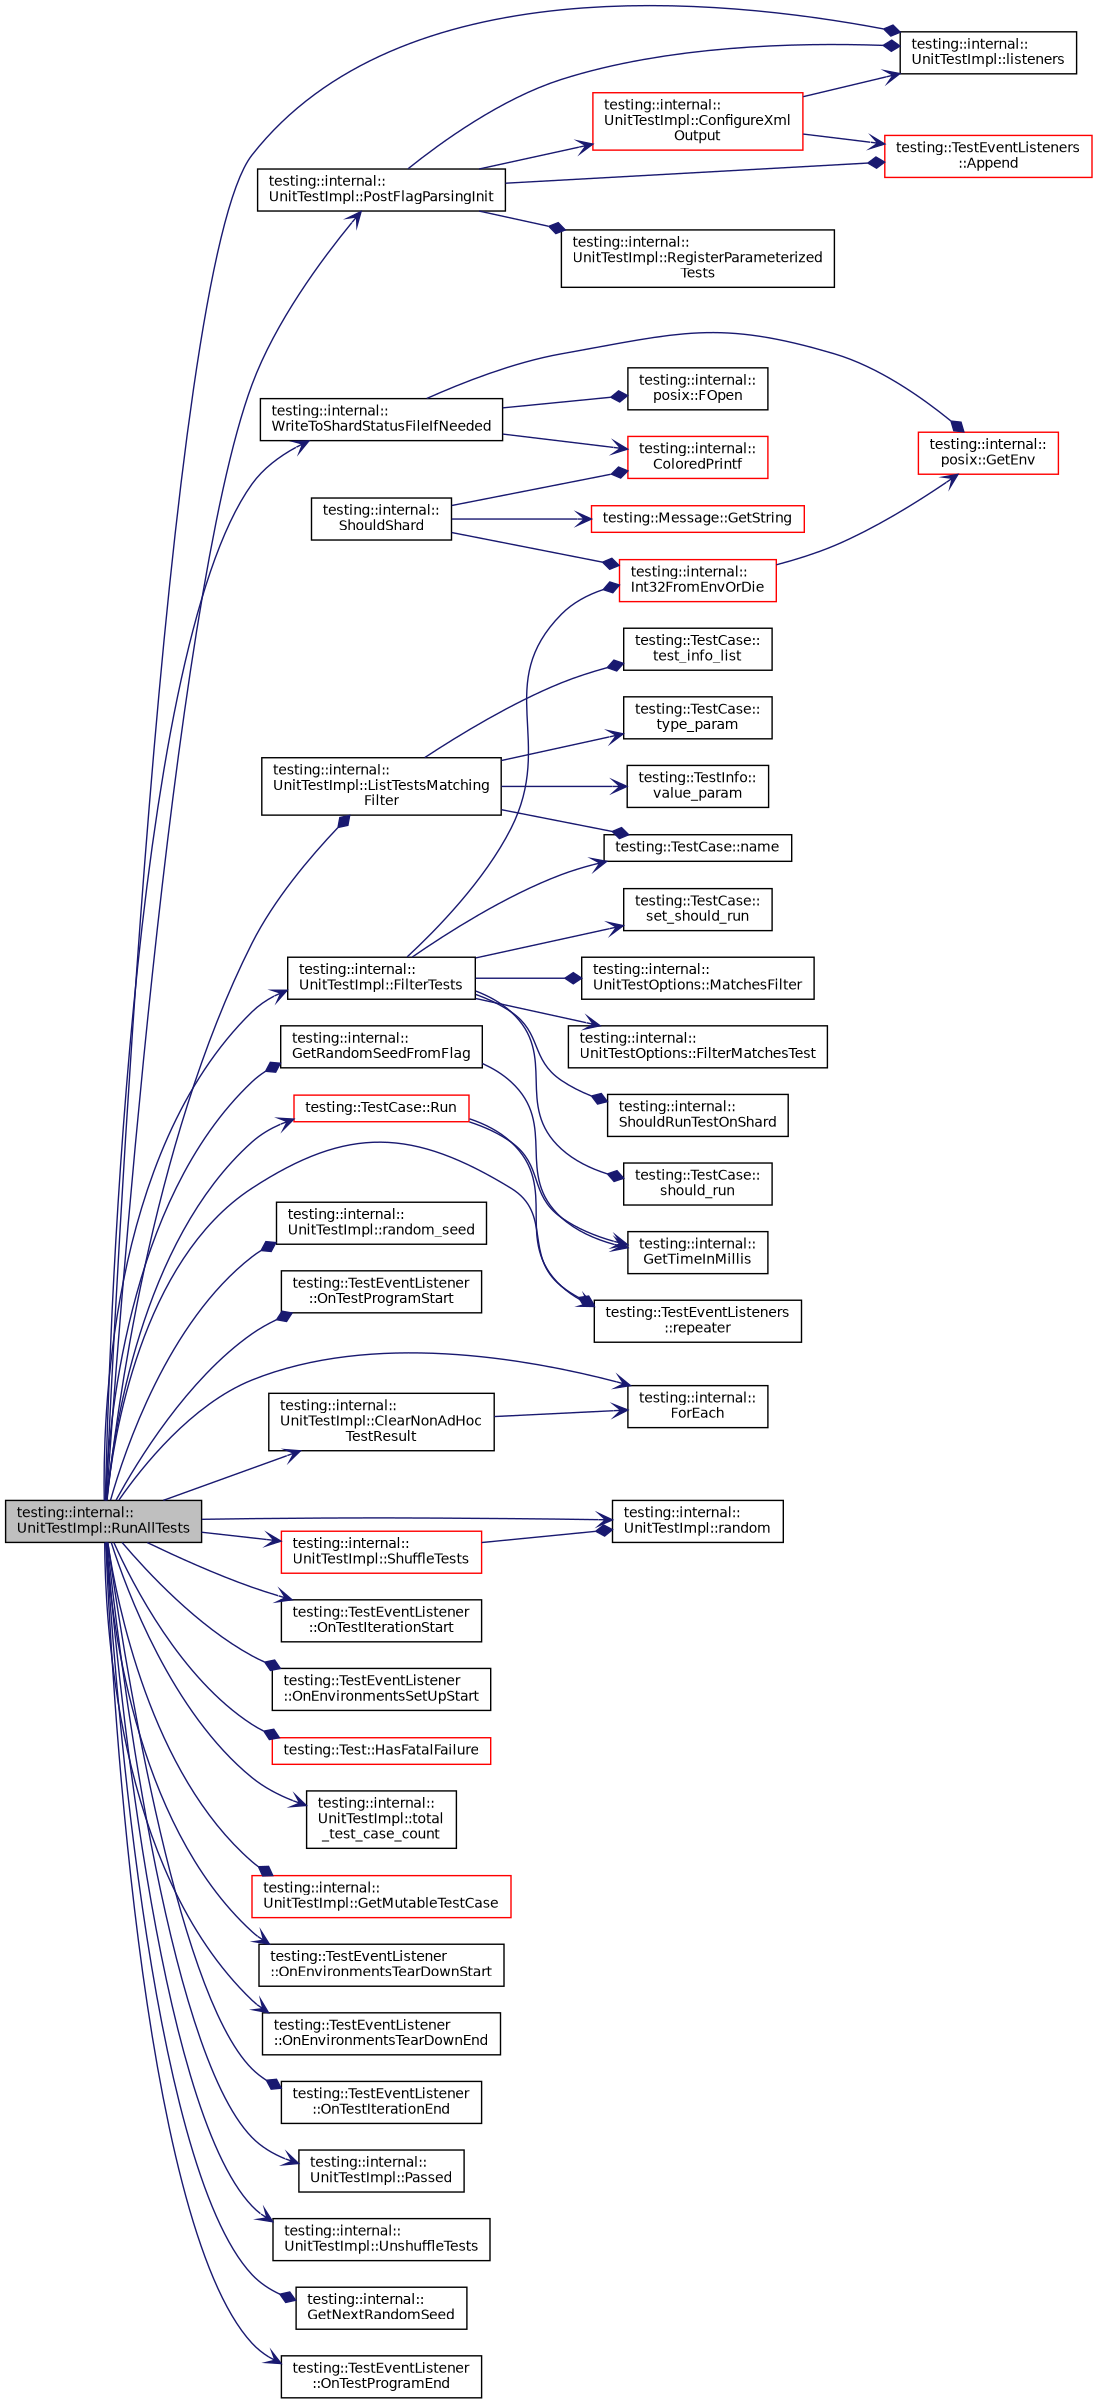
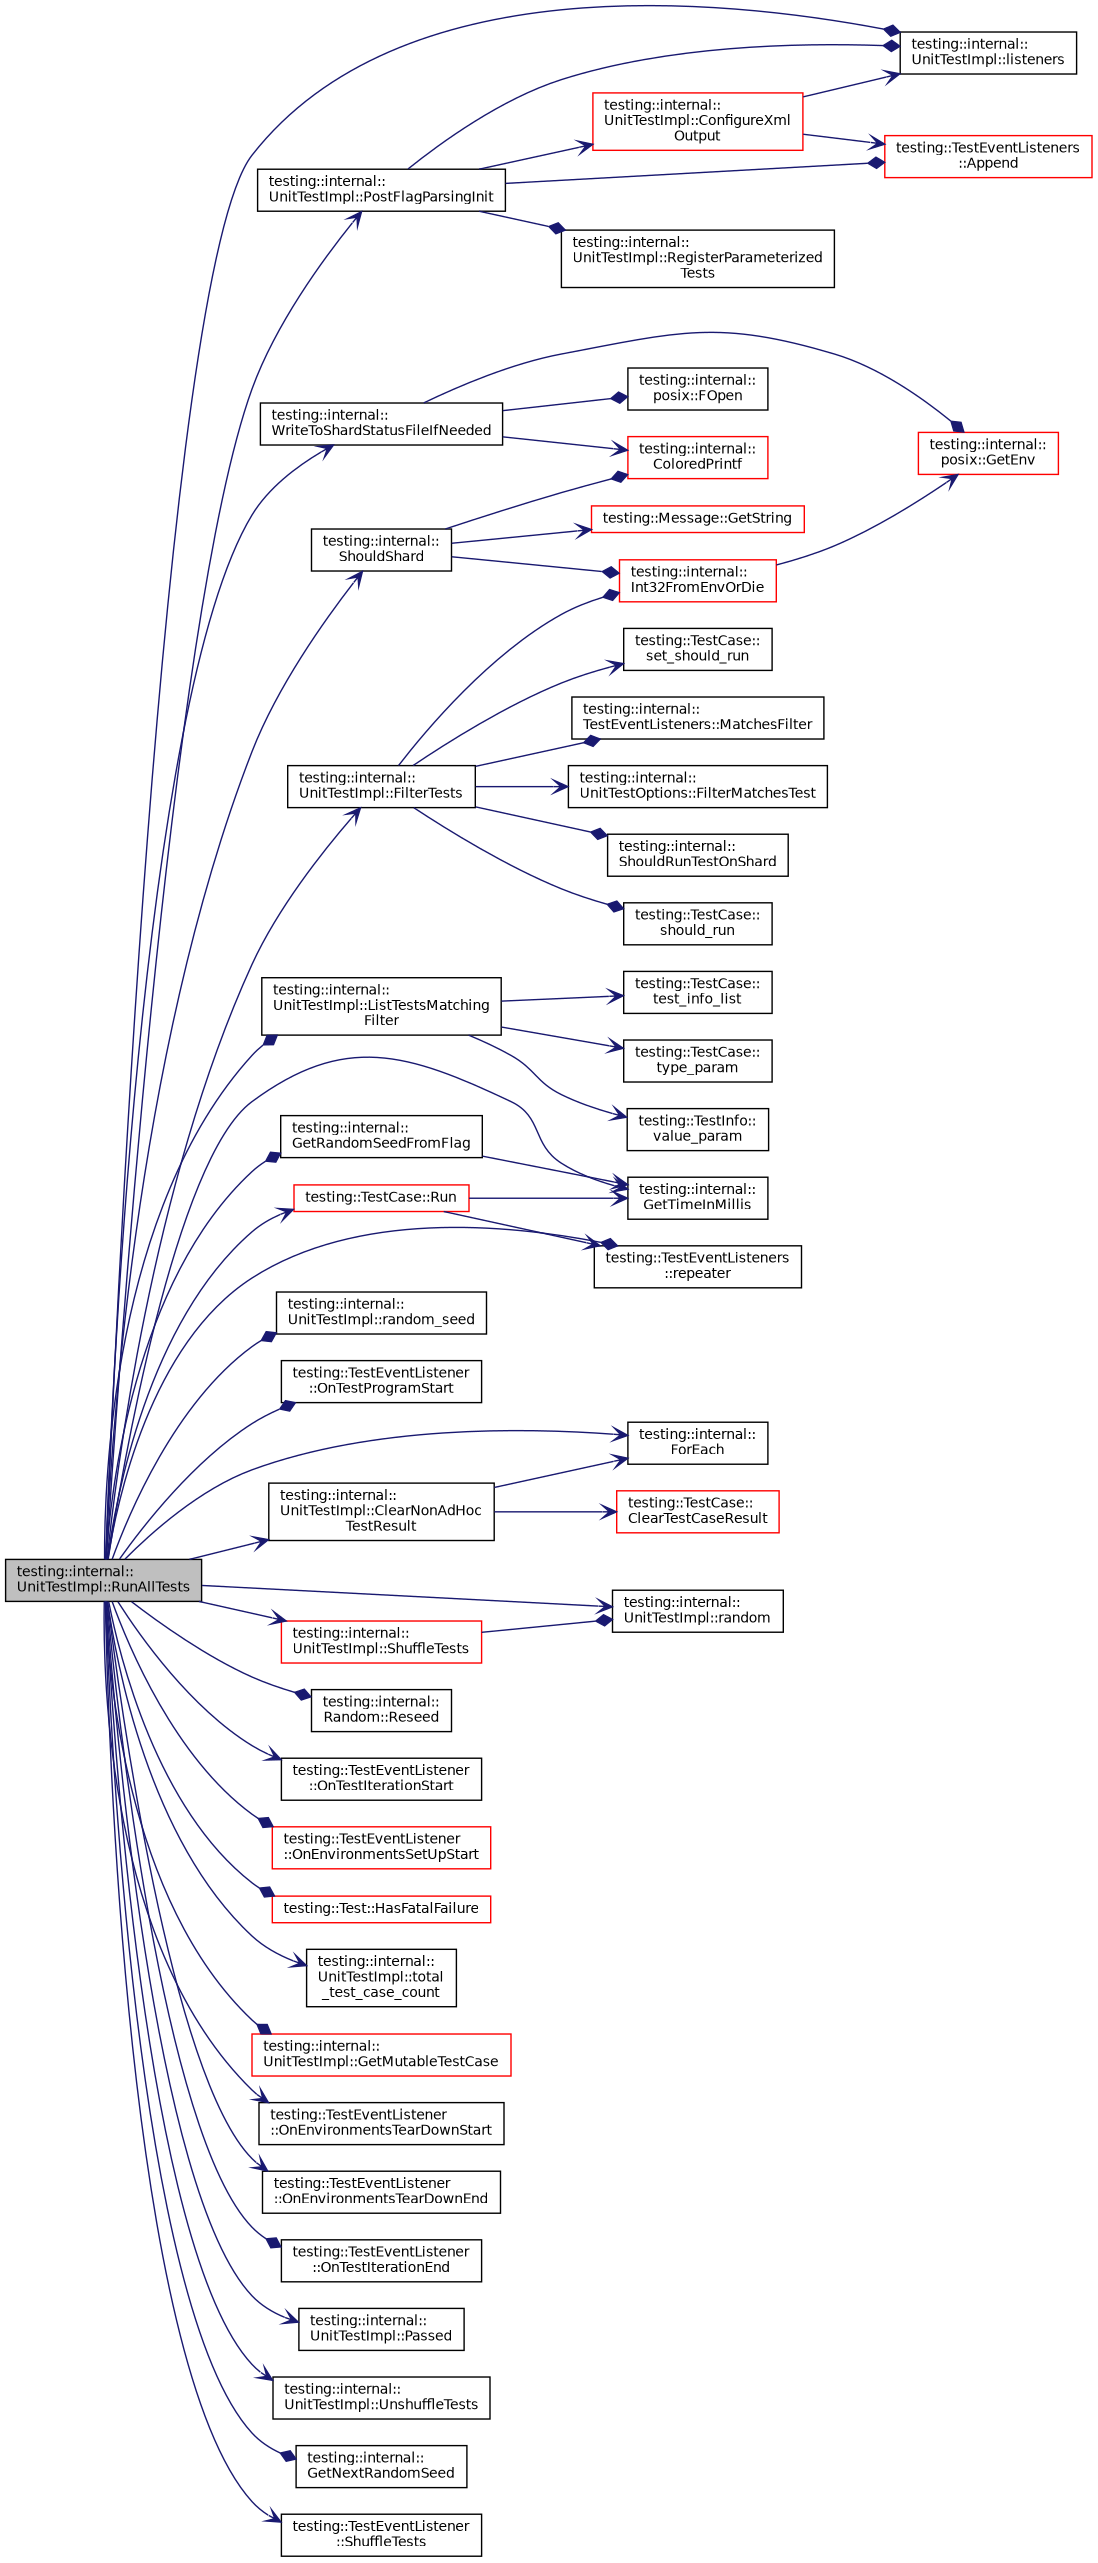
  digraph {
    rankdir=LR
    node [color=black fillcolor=white fontname=Helvetica fontsize=10 shape=record style=filled]
    edge [arrowhead=vee color=midnightblue fontname=Helvetica fontsize=10 labelfontname=Helvetica labelfontsize=10 style=solid]
    n1 [fillcolor=grey75 fontcolor=black height=0.2 label="testing::internal::\lUnitTestImpl::RunAllTests" width=0.4]
    n2 [height=0.2 label="testing::internal::\lUnitTestImpl::PostFlagParsingInit" width=0.4]
    n3 [height=0.2 label="testing::internal::\lUnitTestImpl::listeners" width=0.4]
    n4 [height=0.2 label="testing::internal::\lWriteToShardStatusFileIfNeeded" width=0.4]
    n5 [height=0.2 label="testing::internal::\lShouldShard" width=0.4]
    n6 [height=0.2 label="testing::internal::\lUnitTestImpl::FilterTests" width=0.4]
    n7 [height=0.2 label="testing::internal::\lUnitTestImpl::ListTestsMatching\lFilter" width=0.4]
    n8 [height=0.2 label="testing::internal::\lGetRandomSeedFromFlag" width=0.4]
    n9 [height=0.2 label="testing::internal::\lGetTimeInMillis" width=0.4]
    n10 [height=0.2 label="testing::internal::\lUnitTestImpl::random_seed" width=0.4]
    n11 [height=0.2 label="testing::TestEventListeners\l::repeater" width=0.4]
    n12 [height=0.2 label="testing::TestEventListener\l::OnTestProgramStart" width=0.4]
    n13 [height=0.2 label="testing::internal::\lUnitTestImpl::ClearNonAdHoc\lTestResult" width=0.4]
    n14 [height=0.2 label="testing::internal::\lForEach" width=0.4]
    n15 [height=0.2 label="testing::internal::\lUnitTestImpl::random" width=0.4]
+   n16 [height=0.2 label="testing::internal::\lRandom::Reseed" width=0.4]
    n17 [color=red height=0.2 label="testing::internal::\lUnitTestImpl::ShuffleTests" width=0.4]
    n18 [height=0.2 label="testing::TestEventListener\l::OnTestIterationStart" width=0.4]
-   n19 [height=0.2 label="testing::TestEventListener\l::OnEnvironmentsSetUpStart" width=0.4]
+   n19 [color=red height=0.2 label="testing::TestEventListener\l::OnEnvironmentsSetUpStart" width=0.4]
    n20 [color=red height=0.2 label="testing::Test::HasFatalFailure" width=0.4]
    n21 [height=0.2 label="testing::internal::\lUnitTestImpl::total\l_test_case_count" width=0.4]
    n22 [color=red height=0.2 label="testing::internal::\lUnitTestImpl::GetMutableTestCase" width=0.4]
    n23 [color=red height=0.2 label="testing::TestCase::Run" width=0.4]
    n24 [height=0.2 label="testing::TestEventListener\l::OnEnvironmentsTearDownStart" width=0.4]
    n25 [height=0.2 label="testing::TestEventListener\l::OnEnvironmentsTearDownEnd" width=0.4]
    n26 [height=0.2 label="testing::TestEventListener\l::OnTestIterationEnd" width=0.4]
    n27 [height=0.2 label="testing::internal::\lUnitTestImpl::Passed" width=0.4]
    n28 [height=0.2 label="testing::internal::\lUnitTestImpl::UnshuffleTests" width=0.4]
    n29 [height=0.2 label="testing::internal::\lGetNextRandomSeed" width=0.4]
-   n30 [height=0.2 label="testing::TestEventListener\l::OnTestProgramEnd" width=0.4]
+   n30 [height=0.2 label="testing::TestEventListener\l::ShuffleTests" width=0.4]
    n31 [color=red height=0.2 label="testing::TestEventListeners\l::Append" width=0.4]
    n32 [height=0.2 label="testing::internal::\lUnitTestImpl::RegisterParameterized\lTests" width=0.4]
    n33 [color=red height=0.2 label="testing::internal::\lUnitTestImpl::ConfigureXml\lOutput" width=0.4]
    n34 [color=red height=0.2 label="testing::internal::\lposix::GetEnv" width=0.4]
    n35 [height=0.2 label="testing::internal::\lposix::FOpen" width=0.4]
    n36 [color=red height=0.2 label="testing::internal::\lColoredPrintf" width=0.4]
    n37 [color=red height=0.2 label="testing::internal::\lInt32FromEnvOrDie" width=0.4]
    n38 [color=red height=0.2 label="testing::Message::GetString" width=0.4]
-   n39 [height=0.2 label="testing::TestCase::name" width=0.4]
    n40 [height=0.2 label="testing::TestCase::\lset_should_run" width=0.4]
-   n41 [height=0.2 label="testing::internal::\lUnitTestOptions::MatchesFilter" width=0.4]
+   n41 [height=0.2 label="testing::internal::\lTestEventListeners::MatchesFilter" width=0.4]
    n42 [height=0.2 label="testing::internal::\lUnitTestOptions::FilterMatchesTest" width=0.4]
    n43 [height=0.2 label="testing::internal::\lShouldRunTestOnShard" width=0.4]
    n44 [height=0.2 label="testing::TestCase::\lshould_run" width=0.4]
    n45 [height=0.2 label="testing::TestCase::\ltest_info_list" width=0.4]
    n46 [height=0.2 label="testing::TestCase::\ltype_param" width=0.4]
    n47 [height=0.2 label="testing::TestInfo::\lvalue_param" width=0.4]
+   n48 [color=red height=0.2 label="testing::TestCase::\lClearTestCaseResult" width=0.4]
    n1 -> n2
    n1 -> n3 [arrowhead=diamond]
    n1 -> n4
+   n1 -> n5
    n1 -> n6
    n1 -> n7 [arrowhead=diamond]
    n1 -> n8 [arrowhead=diamond]
+   n1 -> n9
    n1 -> n10 [arrowhead=diamond]
    n1 -> n11 [arrowhead=diamond]
    n1 -> n12 [arrowhead=diamond]
    n1 -> n13
    n1 -> n14
    n1 -> n15
+   n1 -> n16 [arrowhead=diamond]
    n1 -> n17
    n1 -> n18
    n1 -> n19 [arrowhead=diamond]
    n1 -> n20 [arrowhead=diamond]
    n1 -> n21
    n1 -> n22 [arrowhead=diamond]
    n1 -> n23
    n1 -> n24
    n1 -> n25
    n1 -> n26 [arrowhead=diamond]
    n1 -> n27
    n1 -> n28
    n1 -> n29 [arrowhead=diamond]
    n1 -> n30
    n2 -> n3 [arrowhead=diamond]
    n2 -> n31 [arrowhead=diamond]
    n2 -> n32 [arrowhead=diamond]
    n2 -> n33
    n4 -> n34 [arrowhead=diamond]
    n4 -> n35 [arrowhead=diamond]
    n4 -> n36
    n5 -> n36 [arrowhead=diamond]
    n5 -> n37 [arrowhead=diamond]
    n5 -> n38
    n6 -> n37 [arrowhead=diamond]
-   n6 -> n39
    n6 -> n40
    n6 -> n41 [arrowhead=diamond]
    n6 -> n42
    n6 -> n43 [arrowhead=diamond]
    n6 -> n44 [arrowhead=diamond]
-   n7 -> n39 [arrowhead=diamond]
-   n7 -> n45 [arrowhead=diamond]
+   n7 -> n45
    n7 -> n46
    n7 -> n47
    n8 -> n9
    n13 -> n14
+   n13 -> n48
    n17 -> n15 [arrowhead=diamond]
    n23 -> n9
    n23 -> n11
    n33 -> n3
    n33 -> n31
    n37 -> n34
  }
